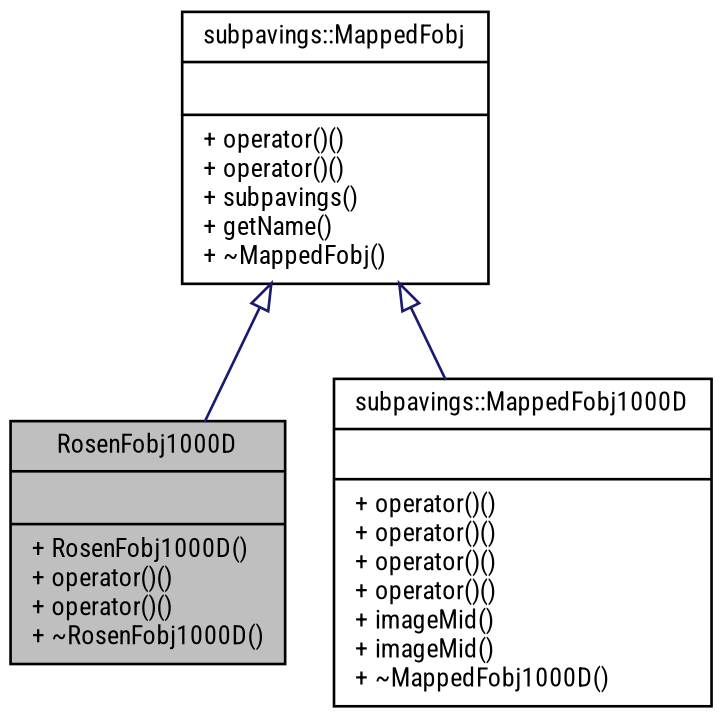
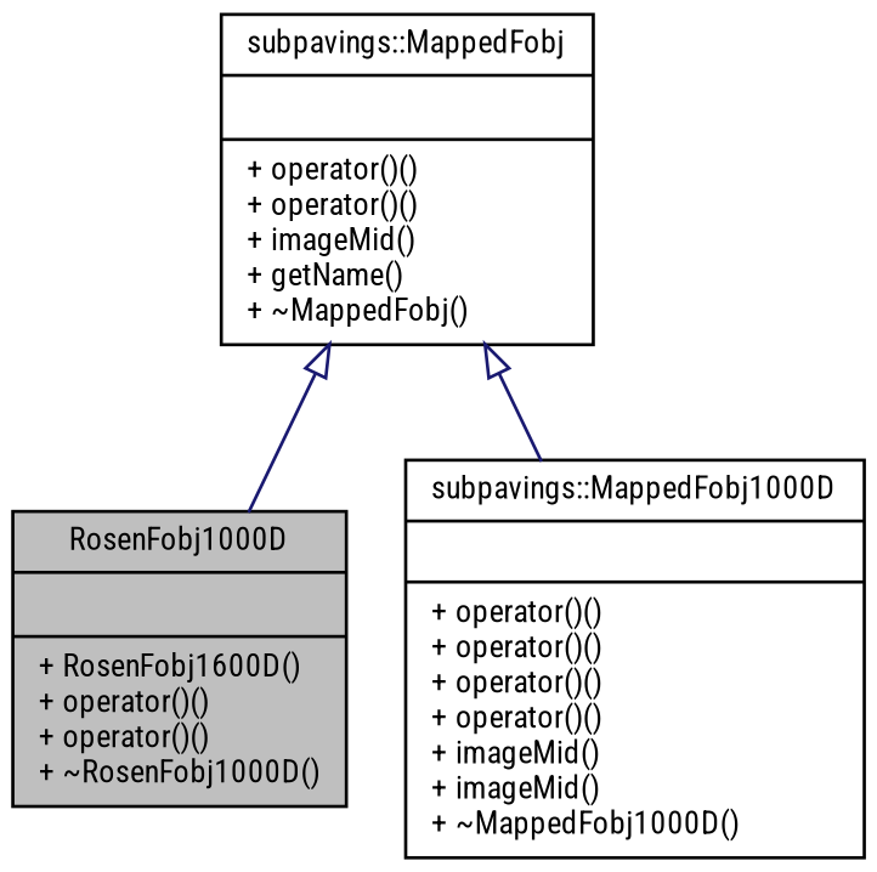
  digraph {
    fontname="Roboto Condensed"
    node [color=black fillcolor=white fontname="Roboto Condensed" fontsize=10 shape=record style=filled]
    edge [arrowtail=onormal color=midnightblue dir=back fontname="Roboto Condensed" fontsize=10 labelfontname=FreeSans labelfontsize=10 style=solid]
-   n1 [fillcolor=grey75 fontcolor=black height=0.2 label="{RosenFobj1000D\n||+ RosenFobj1000D()\l+ operator()()\l+ operator()()\l+ ~RosenFobj1000D()\l}" width=0.4]
+   n1 [fillcolor=grey75 fontcolor=black height=0.2 label="{RosenFobj1000D\n||+ RosenFobj1600D()\l+ operator()()\l+ operator()()\l+ ~RosenFobj1000D()\l}" width=0.4]
    n2 [height=0.2 label="{subpavings::MappedFobj1000D\n||+ operator()()\l+ operator()()\l+ operator()()\l+ operator()()\l+ imageMid()\l+ imageMid()\l+ ~MappedFobj1000D()\l}" width=0.4]
-   n3 [height=0.2 label="{subpavings::MappedFobj\n||+ operator()()\l+ operator()()\l+ subpavings()\l+ getName()\l+ ~MappedFobj()\l}" width=0.4]
+   n3 [height=0.2 label="{subpavings::MappedFobj\n||+ operator()()\l+ operator()()\l+ imageMid()\l+ getName()\l+ ~MappedFobj()\l}" width=0.4]
    n3 -> n1
    n3 -> n2
  }
